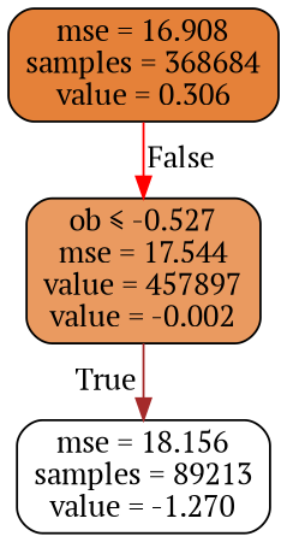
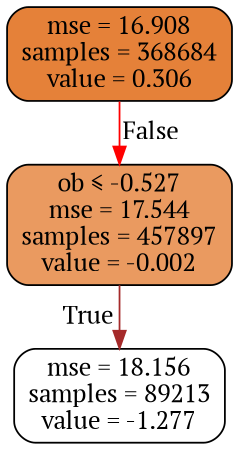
  digraph {
    fontname="PT Serif"
    node [color=black fontname="PT Serif" shape=box style="filled, rounded"]
    edge [fontname="PT Serif" labeldistance=2.5]
-   n1 [fillcolor="#e58139cd" label=<ob &le; -0.527<br/>mse = 17.544<br/>value = 457897<br/>value = -0.002>]
-   n2 [fillcolor="#e5813900" label=<mse = 18.156<br/>samples = 89213<br/>value = -1.270>]
+   n1 [fillcolor="#e58139cd" label=<ob &le; -0.527<br/>mse = 17.544<br/>samples = 457897<br/>value = -0.002>]
+   n2 [fillcolor="#e5813900" label=<mse = 18.156<br/>samples = 89213<br/>value = -1.277>]
    n3 [fillcolor="#e58139ff" label=<mse = 16.908<br/>samples = 368684<br/>value = 0.306>]
    n1 -> n2 [color=brown headlabel=True labelangle=45]
    n3 -> n1 [color=red headlabel=False labelangle=-45]
  }
